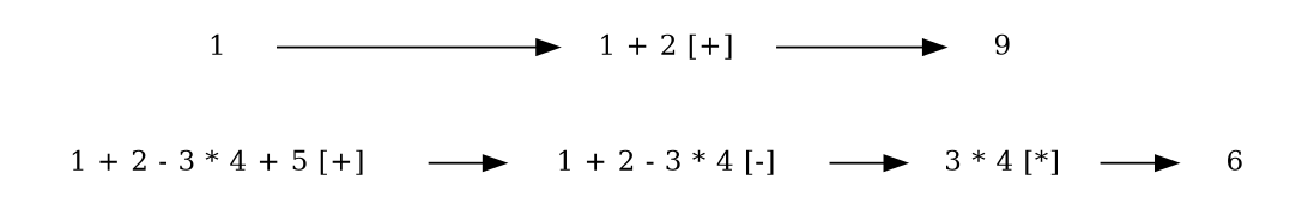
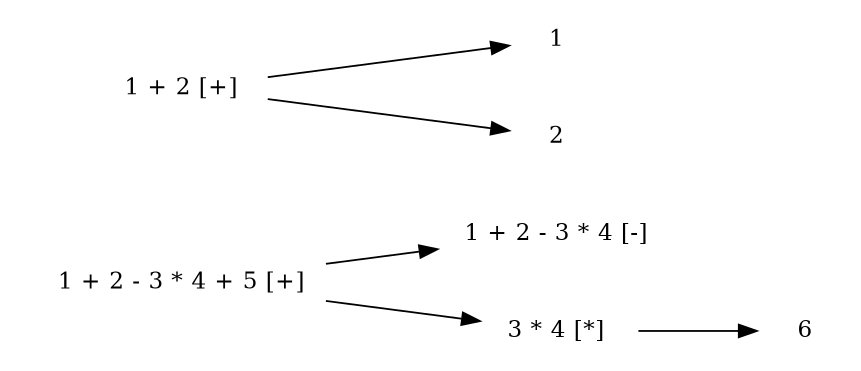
  digraph {
    fontname="DejaVu Serif"
    rankdir=LR
    node [color=white fontcolor=black fontname="DejaVu Serif" fontsize=13 style=filled]
    edge [fontname="DejaVu Serif"]
    n1 [label="1 + 2 - 3 * 4 + 5 [+]"]
    n2 [label="1 + 2 - 3 * 4 [-]"]
    n3 [label="3 * 4 [*]"]
    n4 [label="1 + 2 [+]"]
    n5 [label=1]
-   n6 [label=9]
+   n6 [label=2]
    n7 [label=6]
    n1 -> n2
-   n2 -> n3
+   n1 -> n3
    n3 -> n7
-   n5 -> n4
+   n4 -> n5
    n4 -> n6
  }
